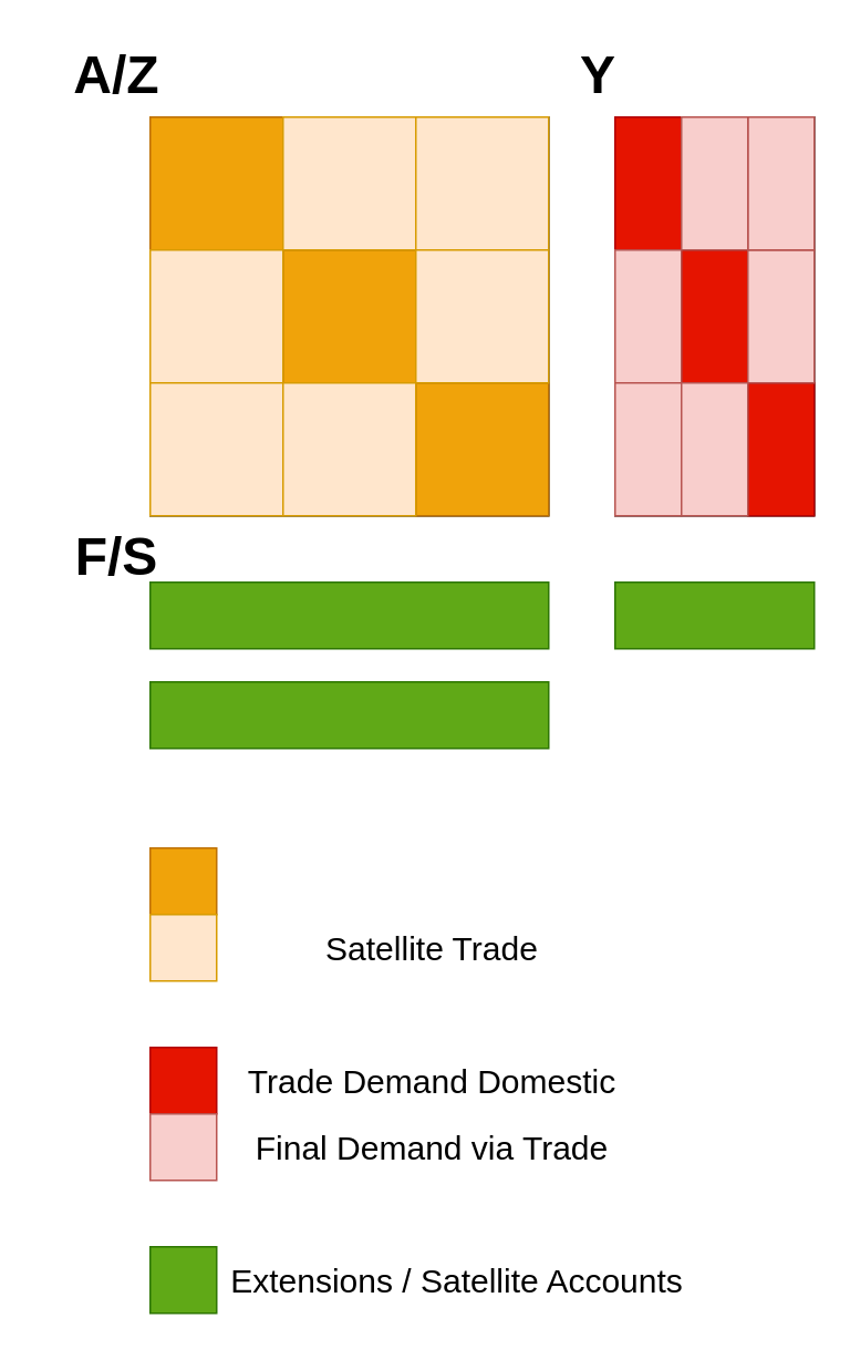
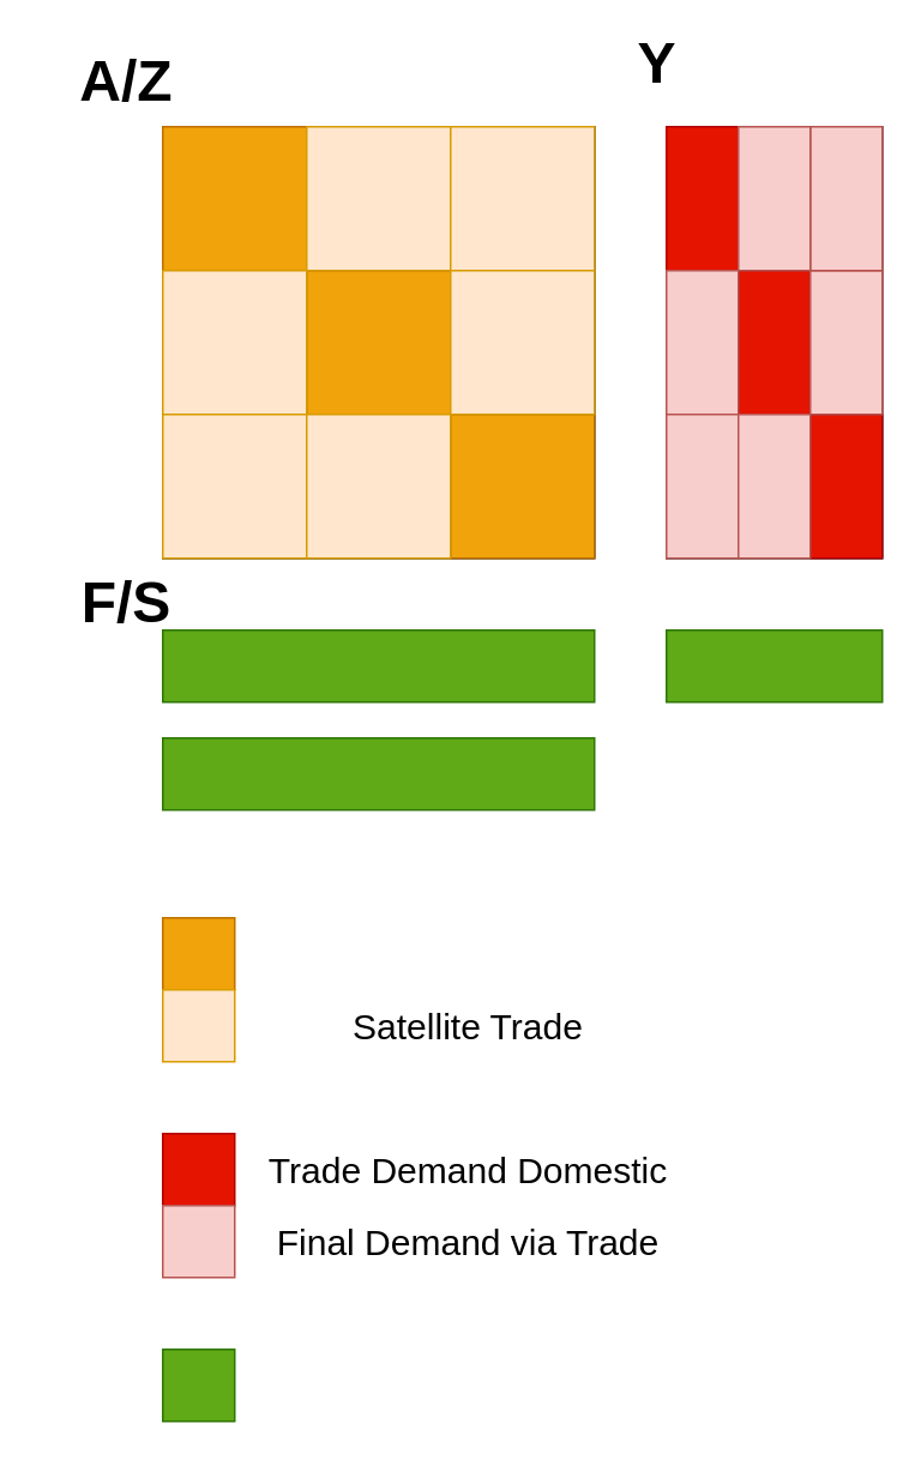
  <mxCell id="0" />
  <mxCell id="1" parent="0" />
  <mxCell id="2" value="" style="whiteSpace=wrap;html=1;aspect=fixed;" vertex="1" parent="1"><mxGeometry x="90" y="70" width="240" height="240" as="geometry" /></mxCell>
  <mxCell id="3" value="" style="rounded=0;whiteSpace=wrap;html=1;" vertex="1" parent="1"><mxGeometry x="370" y="70" width="120" height="240" as="geometry" /></mxCell>
  <mxCell id="4" value="" style="rounded=0;whiteSpace=wrap;html=1;fillColor=#60a917;fontColor=#ffffff;strokeColor=#2D7600;" vertex="1" parent="1"><mxGeometry x="90" y="350" width="240" height="40" as="geometry" /></mxCell>
  <mxCell id="5" value="" style="rounded=0;whiteSpace=wrap;html=1;fillColor=#60a917;fontColor=#ffffff;strokeColor=#2D7600;" vertex="1" parent="1"><mxGeometry x="90" y="410" width="240" height="40" as="geometry" /></mxCell>
  <mxCell id="6" value="" style="whiteSpace=wrap;html=1;aspect=fixed;fillColor=#f0a30a;strokeColor=#BD7000;fontColor=#000000;" vertex="1" parent="1"><mxGeometry x="90" y="70" width="80" height="80" as="geometry" /></mxCell>
  <mxCell id="7" value="" style="whiteSpace=wrap;html=1;aspect=fixed;fillColor=#f0a30a;strokeColor=#BD7000;fontColor=#000000;" vertex="1" parent="1"><mxGeometry x="170" y="150" width="80" height="80" as="geometry" /></mxCell>
  <mxCell id="8" value="" style="whiteSpace=wrap;html=1;aspect=fixed;fillColor=#f0a30a;strokeColor=#BD7000;fontColor=#000000;" vertex="1" parent="1"><mxGeometry x="250" y="230" width="80" height="80" as="geometry" /></mxCell>
  <mxCell id="9" value="" style="rounded=0;whiteSpace=wrap;html=1;fillColor=#e51400;fontColor=#ffffff;strokeColor=#B20000;" vertex="1" parent="1"><mxGeometry x="370" y="70" width="40" height="80" as="geometry" /></mxCell>
  <mxCell id="10" value="" style="whiteSpace=wrap;html=1;aspect=fixed;fillColor=#ffe6cc;strokeColor=#d79b00;" vertex="1" parent="1"><mxGeometry x="170" y="70" width="80" height="80" as="geometry" /></mxCell>
  <mxCell id="11" value="" style="whiteSpace=wrap;html=1;aspect=fixed;fillColor=#ffe6cc;strokeColor=#d79b00;" vertex="1" parent="1"><mxGeometry x="250" y="70" width="80" height="80" as="geometry" /></mxCell>
  <mxCell id="12" value="" style="whiteSpace=wrap;html=1;aspect=fixed;fillColor=#ffe6cc;strokeColor=#d79b00;" vertex="1" parent="1"><mxGeometry x="250" y="150" width="80" height="80" as="geometry" /></mxCell>
  <mxCell id="13" value="" style="whiteSpace=wrap;html=1;aspect=fixed;fillColor=#ffe6cc;strokeColor=#d79b00;" vertex="1" parent="1"><mxGeometry x="90" y="150" width="80" height="80" as="geometry" /></mxCell>
  <mxCell id="14" value="" style="whiteSpace=wrap;html=1;aspect=fixed;fillColor=#ffe6cc;strokeColor=#d79b00;" vertex="1" parent="1"><mxGeometry x="90" y="230" width="80" height="80" as="geometry" /></mxCell>
  <mxCell id="15" value="" style="whiteSpace=wrap;html=1;aspect=fixed;fillColor=#ffe6cc;strokeColor=#d79b00;" vertex="1" parent="1"><mxGeometry x="170" y="230" width="80" height="80" as="geometry" /></mxCell>
  <mxCell id="16" value="" style="rounded=0;whiteSpace=wrap;html=1;fillColor=#e51400;fontColor=#ffffff;strokeColor=#B20000;" vertex="1" parent="1"><mxGeometry x="410" y="150" width="40" height="80" as="geometry" /></mxCell>
  <mxCell id="17" value="" style="rounded=0;whiteSpace=wrap;html=1;fillColor=#e51400;fontColor=#ffffff;strokeColor=#B20000;" vertex="1" parent="1"><mxGeometry x="450" y="230" width="40" height="80" as="geometry" /></mxCell>
  <mxCell id="18" value="" style="rounded=0;whiteSpace=wrap;html=1;fillColor=#f8cecc;strokeColor=#b85450;" vertex="1" parent="1"><mxGeometry x="450" y="150" width="40" height="80" as="geometry" /></mxCell>
  <mxCell id="19" value="" style="rounded=0;whiteSpace=wrap;html=1;fillColor=#f8cecc;strokeColor=#b85450;" vertex="1" parent="1"><mxGeometry x="450" y="70" width="40" height="80" as="geometry" /></mxCell>
  <mxCell id="20" value="" style="rounded=0;whiteSpace=wrap;html=1;fillColor=#f8cecc;strokeColor=#b85450;" vertex="1" parent="1"><mxGeometry x="410" y="70" width="40" height="80" as="geometry" /></mxCell>
  <mxCell id="21" value="" style="rounded=0;whiteSpace=wrap;html=1;fillColor=#f8cecc;strokeColor=#b85450;" vertex="1" parent="1"><mxGeometry x="370" y="150" width="40" height="80" as="geometry" /></mxCell>
  <mxCell id="22" value="" style="rounded=0;whiteSpace=wrap;html=1;fillColor=#f8cecc;strokeColor=#b85450;" vertex="1" parent="1"><mxGeometry x="370" y="230" width="40" height="80" as="geometry" /></mxCell>
  <mxCell id="23" value="" style="rounded=0;whiteSpace=wrap;html=1;fillColor=#f8cecc;strokeColor=#b85450;" vertex="1" parent="1"><mxGeometry x="410" y="230" width="40" height="80" as="geometry" /></mxCell>
  <mxCell id="24" value="" style="whiteSpace=wrap;html=1;aspect=fixed;fillColor=#f0a30a;strokeColor=#BD7000;fontColor=#000000;" vertex="1" parent="1"><mxGeometry x="90" y="510" width="40" height="40" as="geometry" /></mxCell>
  <mxCell id="25" value="" style="whiteSpace=wrap;html=1;aspect=fixed;fillColor=#ffe6cc;strokeColor=#d79b00;" vertex="1" parent="1"><mxGeometry x="90" y="550" width="40" height="40" as="geometry" /></mxCell>
  <mxCell id="26" value="" style="rounded=0;whiteSpace=wrap;html=1;fillColor=#e51400;fontColor=#ffffff;strokeColor=#B20000;" vertex="1" parent="1"><mxGeometry x="90" y="630" width="40" height="40" as="geometry" /></mxCell>
  <mxCell id="27" value="" style="rounded=0;whiteSpace=wrap;html=1;fillColor=#f8cecc;strokeColor=#b85450;" vertex="1" parent="1"><mxGeometry x="90" y="670" width="40" height="40" as="geometry" /></mxCell>
  <mxCell id="28" value="" style="rounded=0;whiteSpace=wrap;html=1;fillColor=#60a917;fontColor=#ffffff;strokeColor=#2D7600;" vertex="1" parent="1"><mxGeometry x="90" y="750" width="40" height="40" as="geometry" /></mxCell>
  <mxCell id="29" value="Satellite Trade" style="text;html=1;strokeColor=none;fillColor=none;align=center;verticalAlign=middle;whiteSpace=wrap;rounded=0;fontSize=20;" vertex="1" parent="1"><mxGeometry x="130" y="550" width="260" height="40" as="geometry" /></mxCell>
  <mxCell id="30" value="Trade Demand Domestic" style="text;html=1;strokeColor=none;fillColor=none;align=center;verticalAlign=middle;whiteSpace=wrap;rounded=0;fontSize=20;" vertex="1" parent="1"><mxGeometry x="130" y="630" width="260" height="40" as="geometry" /></mxCell>
  <mxCell id="31" value="Final Demand via Trade" style="text;html=1;strokeColor=none;fillColor=none;align=center;verticalAlign=middle;whiteSpace=wrap;rounded=0;fontSize=20;" vertex="1" parent="1"><mxGeometry x="130" y="670" width="260" height="40" as="geometry" /></mxCell>
- <mxCell id="32" value="Extensions / Satellite Accounts" style="text;html=1;strokeColor=none;fillColor=none;align=center;verticalAlign=middle;whiteSpace=wrap;rounded=0;fontSize=20;" vertex="1" parent="1"><mxGeometry x="130" y="750" width="290" height="40" as="geometry" /></mxCell>
  <mxCell id="33" value="" style="rounded=0;whiteSpace=wrap;html=1;fillColor=#60a917;fontColor=#ffffff;strokeColor=#2D7600;" vertex="1" parent="1"><mxGeometry x="370" y="350" width="120" height="40" as="geometry" /></mxCell>
- <mxCell id="34" value="&lt;font style=&quot;font-size: 32px;&quot;&gt;&lt;b&gt;Y&lt;/b&gt;&lt;/font&gt;" style="text;html=1;strokeColor=none;fillColor=none;align=center;verticalAlign=middle;whiteSpace=wrap;rounded=0;" vertex="1" parent="1"><mxGeometry x="310" y="20" width="100" height="50" as="geometry" /></mxCell>
+ <mxCell id="34" value="&lt;font style=&quot;font-size: 32px;&quot;&gt;&lt;b&gt;Y&lt;/b&gt;&lt;/font&gt;" style="text;html=1;strokeColor=none;fillColor=none;align=center;verticalAlign=middle;whiteSpace=wrap;rounded=0;" vertex="1" parent="1"><mxGeometry x="315" y="10" width="100" height="50" as="geometry" /></mxCell>
  <mxCell id="35" value="&lt;font style=&quot;font-size: 32px;&quot;&gt;&lt;b&gt;A/Z&lt;/b&gt;&lt;/font&gt;" style="text;html=1;strokeColor=none;fillColor=none;align=center;verticalAlign=middle;whiteSpace=wrap;rounded=0;" vertex="1" parent="1"><mxGeometry x="20" y="20" width="100" height="50" as="geometry" /></mxCell>
  <mxCell id="36" value="&lt;font style=&quot;font-size: 32px;&quot;&gt;&lt;b&gt;F/S&lt;/b&gt;&lt;/font&gt;" style="text;html=1;strokeColor=none;fillColor=none;align=center;verticalAlign=middle;whiteSpace=wrap;rounded=0;" vertex="1" parent="1"><mxGeometry x="20" y="310" width="100" height="50" as="geometry" /></mxCell>
